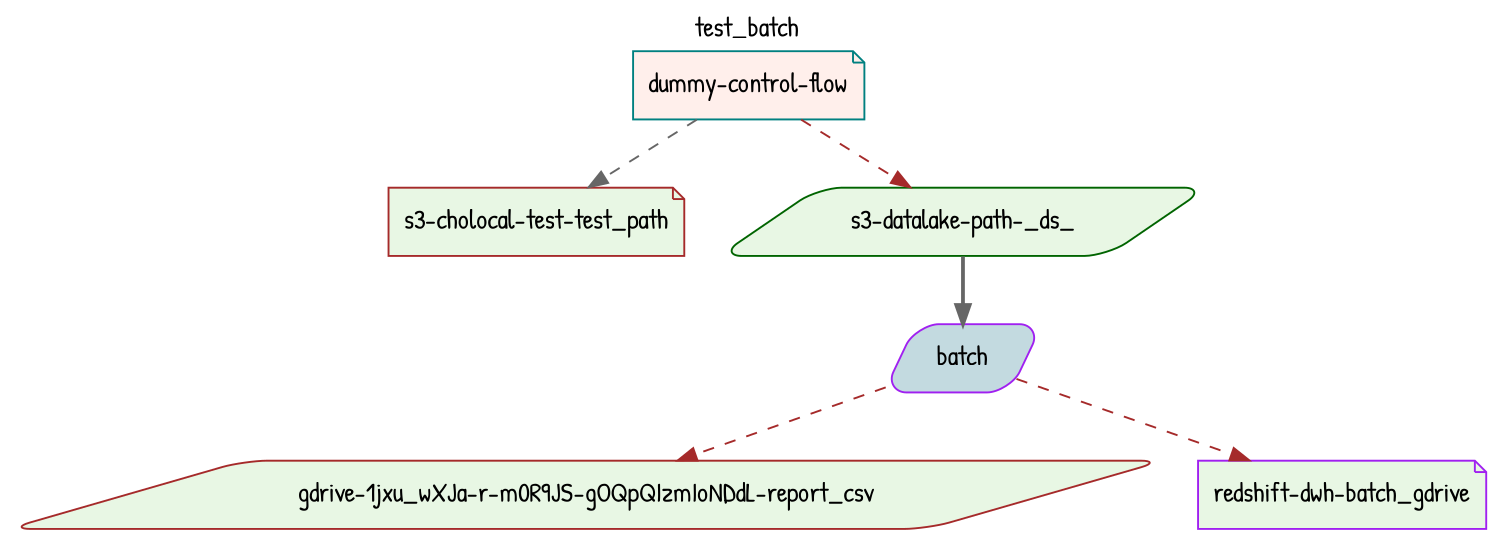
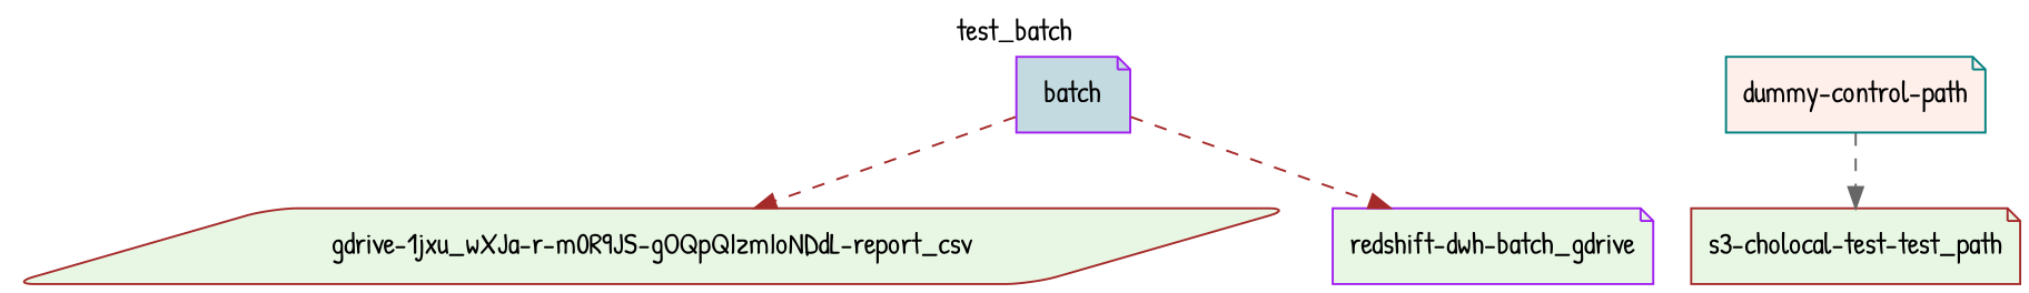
  digraph {
    fontname="Patrick Hand"
    label=test_batch
    labelloc=t
    rankdir=TB
    node [color=purple fillcolor="#e8f7e4" fontname="Patrick Hand" shape=parallelogram style="filled,rounded"]
    edge [color=brown fontname="Patrick Hand" style=dashed]
-   n1 [fillcolor="#c3dae0" label=batch]
+   n1 [fillcolor="#c3dae0" label=batch shape=note]
    n2 [color=brown label="gdrive-1jxu_wXJa-r-m0R9JS-gOQpQIzmIoNDdL-report_csv"]
    n3 [label="redshift-dwh-batch_gdrive" shape=note]
    n4 [color=brown label="s3-cholocal-test-test_path" shape=note]
-   n5 [color=teal fillcolor="#ffefeb" label="dummy-control-flow" shape=note]
-   n6 [color=darkgreen label="s3-datalake-path-_ds_"]
+   n5 [color=teal fillcolor="#ffefeb" label="dummy-control-path" shape=note]
    n1 -> n2
    n1 -> n3
    n5 -> n4 [color=gray40]
-   n5 -> n6
-   n6 -> n1 [color=gray40 style=bold]
  }
